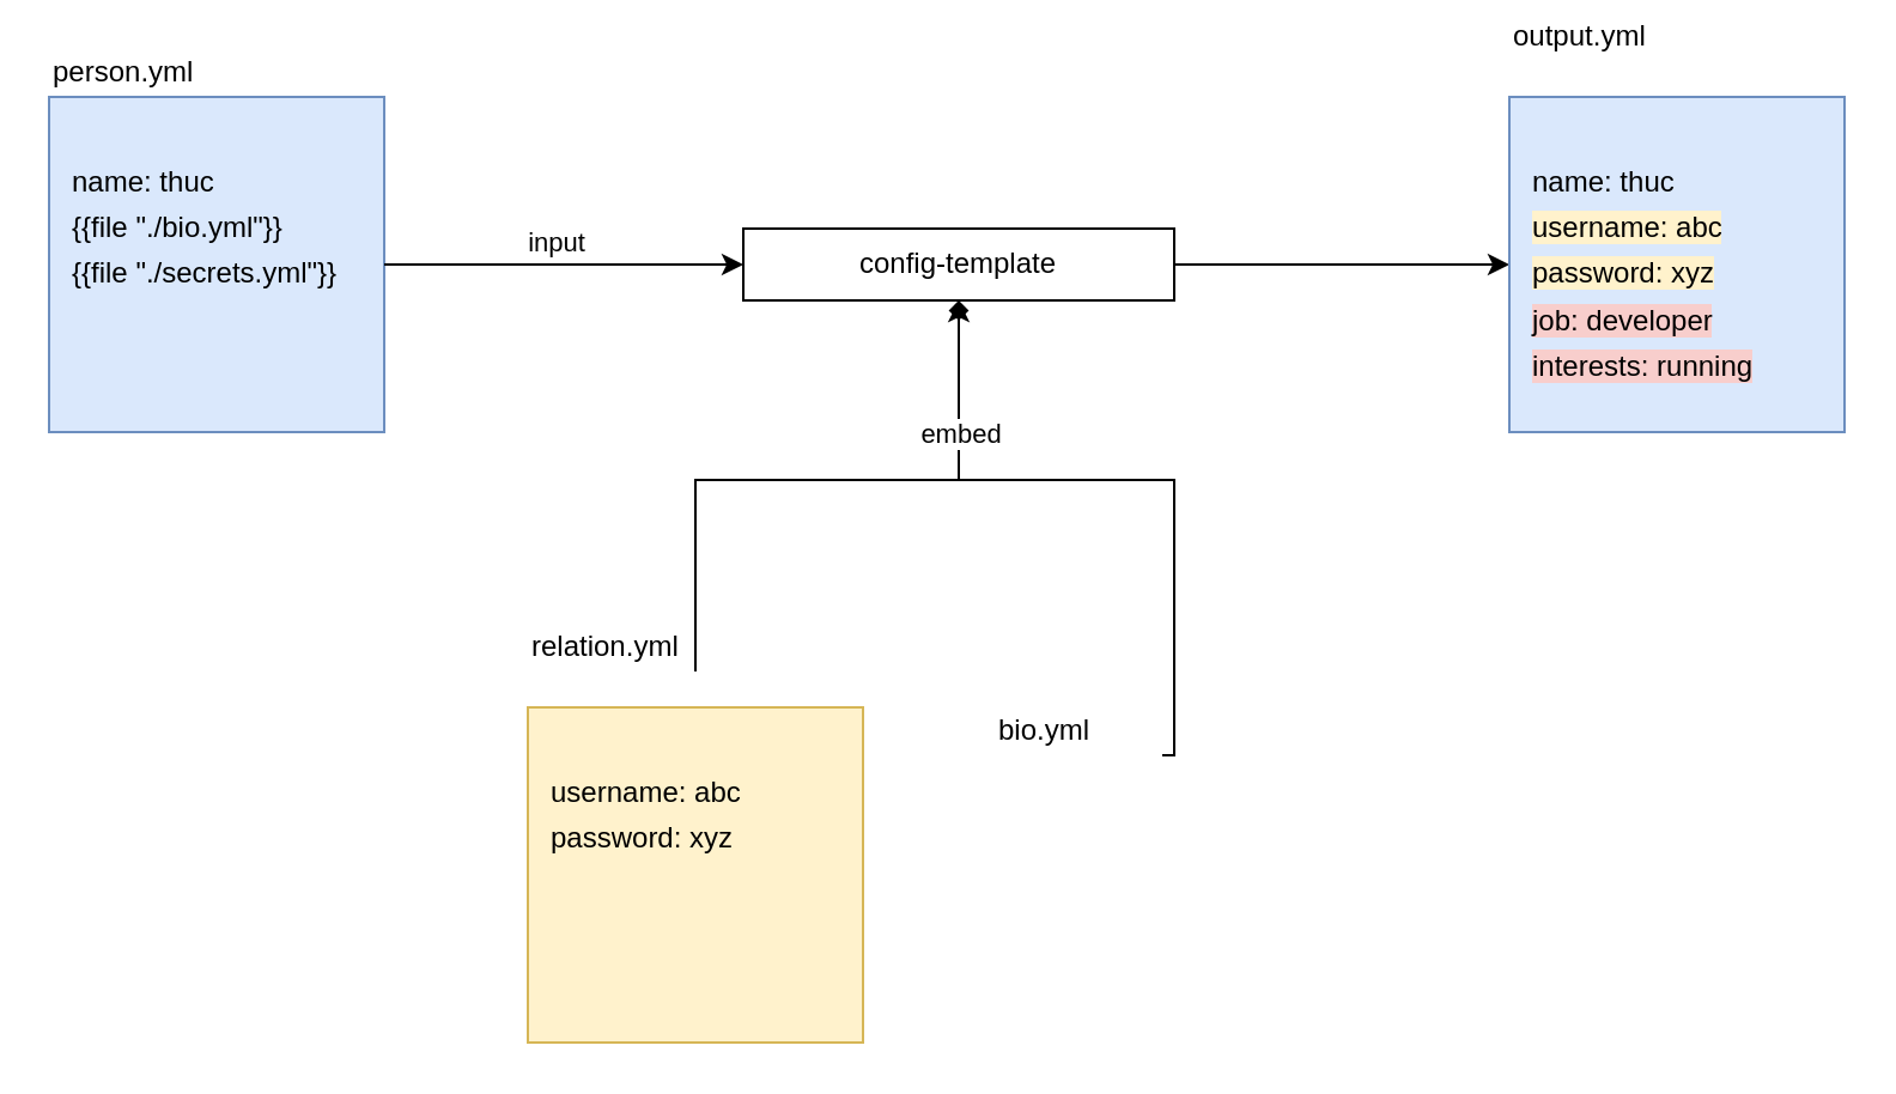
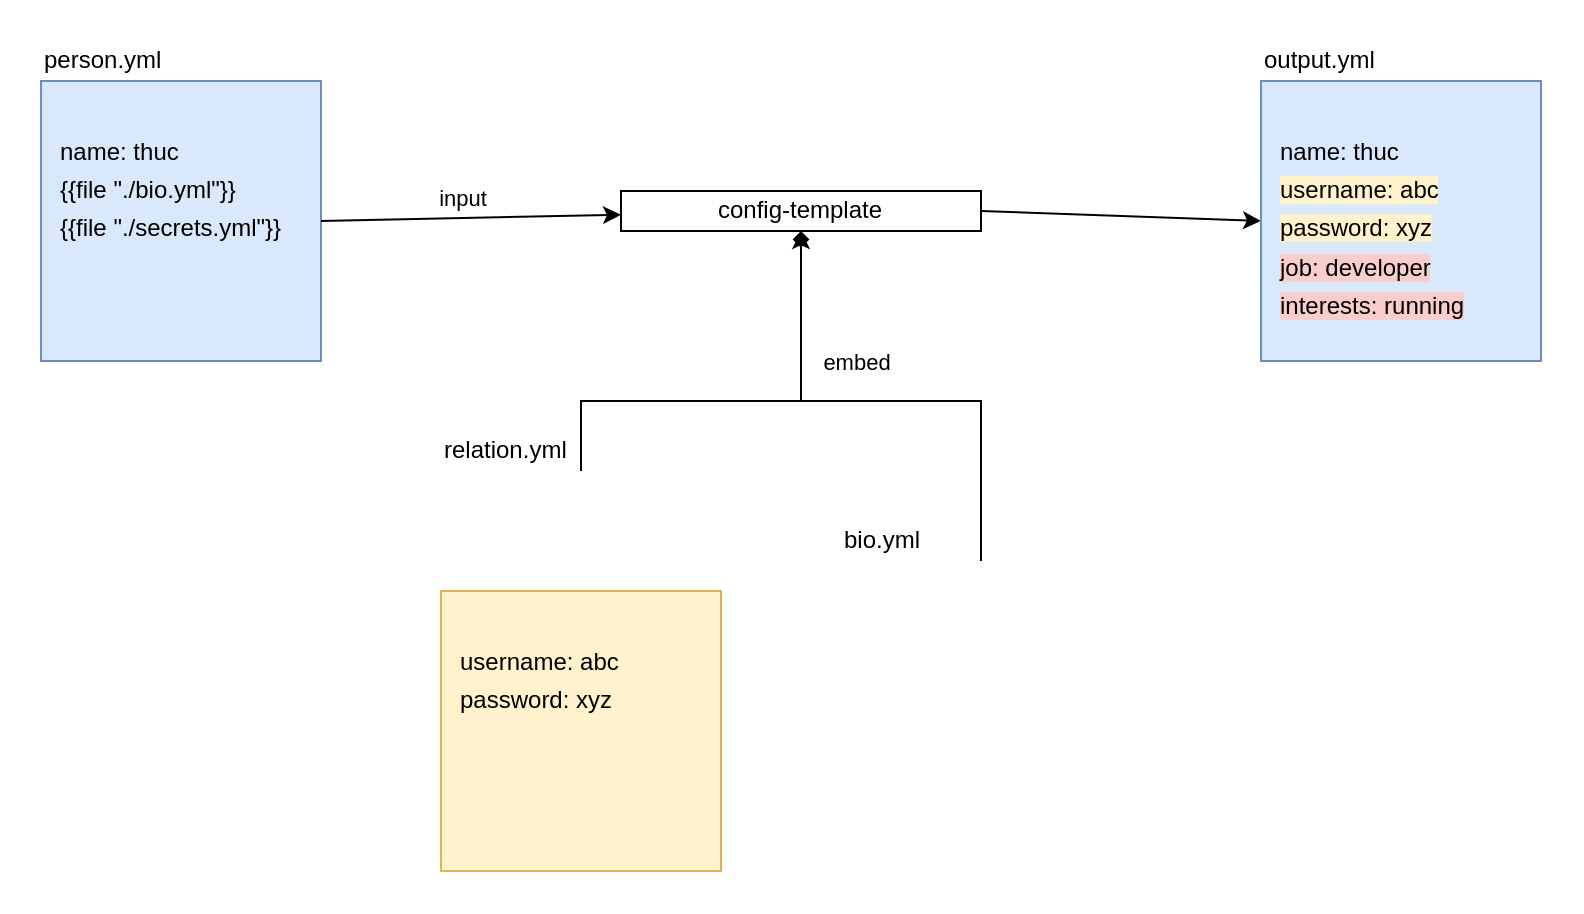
  <mxCell id="0" />
  <mxCell id="1" parent="0" />
  <mxCell id="2" value="&lt;p style=&quot;line-height: 160%&quot;&gt;name: thuc&lt;br&gt;{{file &quot;./bio.yml&quot;}}&lt;br&gt;{{file &quot;./secrets.yml&quot;}}&lt;br&gt;&lt;/p&gt;" style="rounded=0;whiteSpace=wrap;html=1;fillColor=#dae8fc;strokeColor=#6c8ebf;align=left;spacing=10;spacingTop=0;verticalAlign=top;" vertex="1" parent="1"><mxGeometry x="20" y="40" width="140" height="140" as="geometry" /></mxCell>
  <mxCell id="3" value="person.yml" style="text;html=1;strokeColor=none;fillColor=none;align=left;verticalAlign=middle;whiteSpace=wrap;rounded=0;" vertex="1" parent="1"><mxGeometry x="20" y="20" width="140" height="20" as="geometry" /></mxCell>
  <mxCell id="4" style="edgeStyle=orthogonalEdgeStyle;rounded=0;orthogonalLoop=1;jettySize=auto;html=1;exitX=0.5;exitY=1;exitDx=0;exitDy=0;entryX=0.5;entryY=1;entryDx=0;entryDy=0;endArrow=diamond;" edge="1" parent="1" source="5" target="11"><mxGeometry relative="1" as="geometry"><Array as="points"><mxPoint x="490" y="200" /><mxPoint x="400" y="200" /></Array></mxGeometry></mxCell>
- <mxCell id="5" value="bio.yml" style="text;html=1;strokeColor=none;fillColor=none;align=left;verticalAlign=middle;whiteSpace=wrap;rounded=0;" vertex="1" parent="1"><mxGeometry x="415" y="295" width="140" height="20" as="geometry" /></mxCell>
+ <mxCell id="5" value="bio.yml" style="text;html=1;strokeColor=none;fillColor=none;align=left;verticalAlign=middle;whiteSpace=wrap;rounded=0;" vertex="1" parent="1"><mxGeometry x="420" y="260" width="140" height="20" as="geometry" /></mxCell>
  <mxCell id="6" value="&lt;p style=&quot;line-height: 160%&quot;&gt;username: abc&lt;br&gt;password: xyz&lt;/p&gt;" style="rounded=0;whiteSpace=wrap;html=1;fillColor=#fff2cc;strokeColor=#d6b656;align=left;spacing=10;spacingTop=0;verticalAlign=top;" vertex="1" parent="1"><mxGeometry x="220" y="295" width="140" height="140" as="geometry" /></mxCell>
  <mxCell id="7" style="edgeStyle=orthogonalEdgeStyle;rounded=0;orthogonalLoop=1;jettySize=auto;html=1;exitX=0.5;exitY=1;exitDx=0;exitDy=0;entryX=0.5;entryY=1;entryDx=0;entryDy=0;" edge="1" parent="1" source="9" target="11"><mxGeometry relative="1" as="geometry"><Array as="points"><mxPoint x="290" y="200" /><mxPoint x="400" y="200" /></Array></mxGeometry></mxCell>
  <mxCell id="8" value="embed" style="edgeLabel;html=1;align=center;verticalAlign=middle;resizable=0;points=[];" vertex="1" connectable="0" parent="7"><mxGeometry x="-0.006" y="1" relative="1" as="geometry"><mxPoint x="58.33" y="-19" as="offset" /></mxGeometry></mxCell>
- <mxCell id="9" value="relation.yml" style="text;html=1;strokeColor=none;fillColor=none;align=left;verticalAlign=middle;whiteSpace=wrap;rounded=0;" vertex="1" parent="1"><mxGeometry x="220" y="260" width="140" height="20" as="geometry" /></mxCell>
+ <mxCell id="9" value="relation.yml" style="text;html=1;strokeColor=none;fillColor=none;align=left;verticalAlign=middle;whiteSpace=wrap;rounded=0;" vertex="1" parent="1"><mxGeometry x="220" y="215" width="140" height="20" as="geometry" /></mxCell>
  <mxCell id="10" value="" style="endArrow=classic;html=1;exitX=1;exitY=0.5;exitDx=0;exitDy=0;entryX=0;entryY=0.5;entryDx=0;entryDy=0;" edge="1" parent="1" source="11" target="14"><mxGeometry width="50" height="50" relative="1" as="geometry"><mxPoint x="460" y="190" as="sourcePoint" /><mxPoint x="550" y="110" as="targetPoint" /></mxGeometry></mxCell>
- <mxCell id="11" value="config-template" style="rounded=0;whiteSpace=wrap;html=1;align=center;" vertex="1" parent="1"><mxGeometry x="310" y="95" width="180" height="30" as="geometry" /></mxCell>
+ <mxCell id="11" value="config-template" style="rounded=0;whiteSpace=wrap;html=1;align=center;" vertex="1" parent="1"><mxGeometry x="310" y="95" width="180" height="20" as="geometry" /></mxCell>
  <mxCell id="12" value="" style="endArrow=classic;html=1;exitX=1;exitY=0.5;exitDx=0;exitDy=0;" edge="1" parent="1" source="2" target="11"><mxGeometry width="50" height="50" relative="1" as="geometry"><mxPoint x="210" y="110" as="sourcePoint" /><mxPoint x="550" y="110" as="targetPoint" /></mxGeometry></mxCell>
  <mxCell id="13" value="input" style="edgeLabel;html=1;align=center;verticalAlign=middle;resizable=0;points=[];" vertex="1" connectable="0" parent="12"><mxGeometry x="-0.05" y="1" relative="1" as="geometry"><mxPoint y="-9" as="offset" /></mxGeometry></mxCell>
  <mxCell id="14" value="&lt;p style=&quot;line-height: 160%&quot;&gt;name: thuc&lt;br&gt;&lt;span style=&quot;background-color: rgb(255 , 242 , 204)&quot;&gt;username: abc&lt;br&gt;password: xyz&lt;/span&gt;&lt;br&gt;&lt;span style=&quot;background-color: rgb(248 , 206 , 204)&quot;&gt;job: developer&lt;br&gt;interests: running&lt;/span&gt;&lt;br&gt;&lt;/p&gt;" style="rounded=0;whiteSpace=wrap;html=1;fillColor=#dae8fc;strokeColor=#6c8ebf;align=left;spacing=10;spacingTop=0;verticalAlign=top;" vertex="1" parent="1"><mxGeometry x="630" y="40" width="140" height="140" as="geometry" /></mxCell>
- <mxCell id="15" value="output.yml" style="text;html=1;strokeColor=none;fillColor=none;align=left;verticalAlign=middle;whiteSpace=wrap;rounded=0;" vertex="1" parent="1"><mxGeometry x="630" y="5" width="140" height="20" as="geometry" /></mxCell>
+ <mxCell id="15" value="output.yml" style="text;html=1;strokeColor=none;fillColor=none;align=left;verticalAlign=middle;whiteSpace=wrap;rounded=0;" vertex="1" parent="1"><mxGeometry x="630" y="20" width="140" height="20" as="geometry" /></mxCell>
